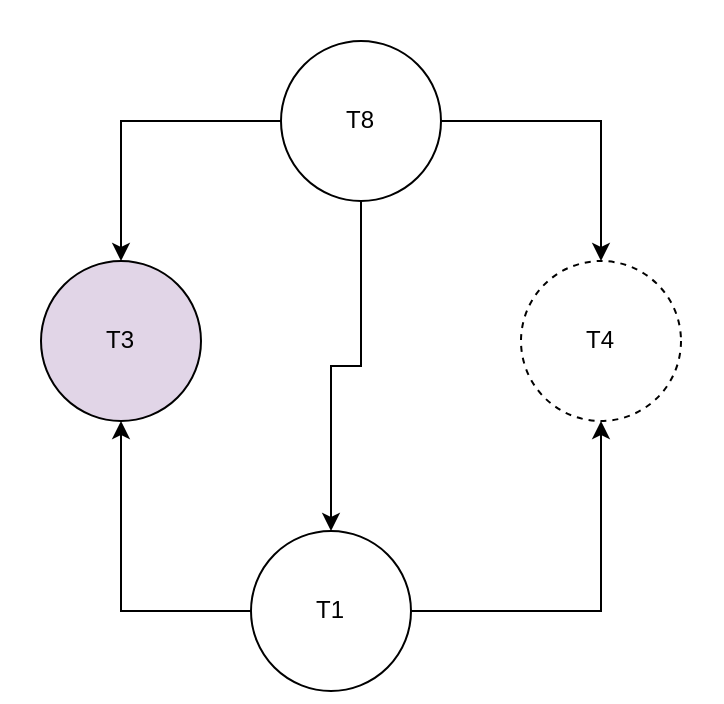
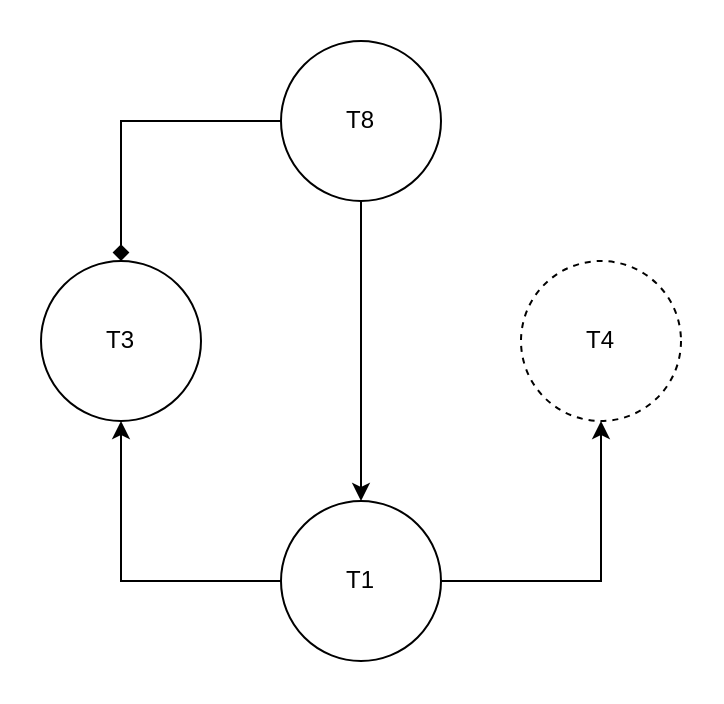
  <mxCell id="0" />
  <mxCell id="1" parent="0" />
- <mxCell id="2" value="T3" style="ellipse;whiteSpace=wrap;html=1;aspect=fixed;fillColor=#e1d5e7;" vertex="1" parent="1"><mxGeometry x="20" y="130" width="80" height="80" as="geometry" /></mxCell>
+ <mxCell id="2" value="T3" style="ellipse;whiteSpace=wrap;html=1;aspect=fixed;" vertex="1" parent="1"><mxGeometry x="20" y="130" width="80" height="80" as="geometry" /></mxCell>
  <mxCell id="3" style="edgeStyle=orthogonalEdgeStyle;rounded=0;orthogonalLoop=1;jettySize=auto;html=1;exitX=0.5;exitY=1;exitDx=0;exitDy=0;entryX=0.5;entryY=0;entryDx=0;entryDy=0;" edge="1" parent="1" source="6" target="9"><mxGeometry relative="1" as="geometry" /></mxCell>
- <mxCell id="4" style="edgeStyle=orthogonalEdgeStyle;rounded=0;orthogonalLoop=1;jettySize=auto;html=1;exitX=0;exitY=0.5;exitDx=0;exitDy=0;entryX=0.5;entryY=0;entryDx=0;entryDy=0;" edge="1" parent="1" source="6" target="2"><mxGeometry relative="1" as="geometry" /></mxCell>
- <mxCell id="5" style="edgeStyle=orthogonalEdgeStyle;rounded=0;orthogonalLoop=1;jettySize=auto;html=1;exitX=1;exitY=0.5;exitDx=0;exitDy=0;entryX=0.5;entryY=0;entryDx=0;entryDy=0;" edge="1" parent="1" source="6" target="10"><mxGeometry relative="1" as="geometry" /></mxCell>
+ <mxCell id="4" style="edgeStyle=orthogonalEdgeStyle;rounded=0;orthogonalLoop=1;jettySize=auto;html=1;exitX=0;exitY=0.5;exitDx=0;exitDy=0;entryX=0.5;entryY=0;entryDx=0;entryDy=0;endArrow=diamond;" edge="1" parent="1" source="6" target="2"><mxGeometry relative="1" as="geometry" /></mxCell>
  <mxCell id="6" value="T8" style="ellipse;whiteSpace=wrap;html=1;aspect=fixed;" vertex="1" parent="1"><mxGeometry x="140" y="20" width="80" height="80" as="geometry" /></mxCell>
  <mxCell id="7" style="edgeStyle=orthogonalEdgeStyle;rounded=0;orthogonalLoop=1;jettySize=auto;html=1;exitX=0;exitY=0.5;exitDx=0;exitDy=0;entryX=0.5;entryY=1;entryDx=0;entryDy=0;" edge="1" parent="1" source="9" target="2"><mxGeometry relative="1" as="geometry" /></mxCell>
  <mxCell id="8" style="edgeStyle=orthogonalEdgeStyle;rounded=0;orthogonalLoop=1;jettySize=auto;html=1;exitX=1;exitY=0.5;exitDx=0;exitDy=0;entryX=0.5;entryY=1;entryDx=0;entryDy=0;" edge="1" parent="1" source="9" target="10"><mxGeometry relative="1" as="geometry" /></mxCell>
- <mxCell id="9" value="T1" style="ellipse;whiteSpace=wrap;html=1;aspect=fixed;" vertex="1" parent="1"><mxGeometry x="125" y="265" width="80" height="80" as="geometry" /></mxCell>
+ <mxCell id="9" value="T1" style="ellipse;whiteSpace=wrap;html=1;aspect=fixed;" vertex="1" parent="1"><mxGeometry x="140" y="250" width="80" height="80" as="geometry" /></mxCell>
  <mxCell id="10" value="T4" style="ellipse;whiteSpace=wrap;html=1;aspect=fixed;dashed=1;" vertex="1" parent="1"><mxGeometry x="260" y="130" width="80" height="80" as="geometry" /></mxCell>
